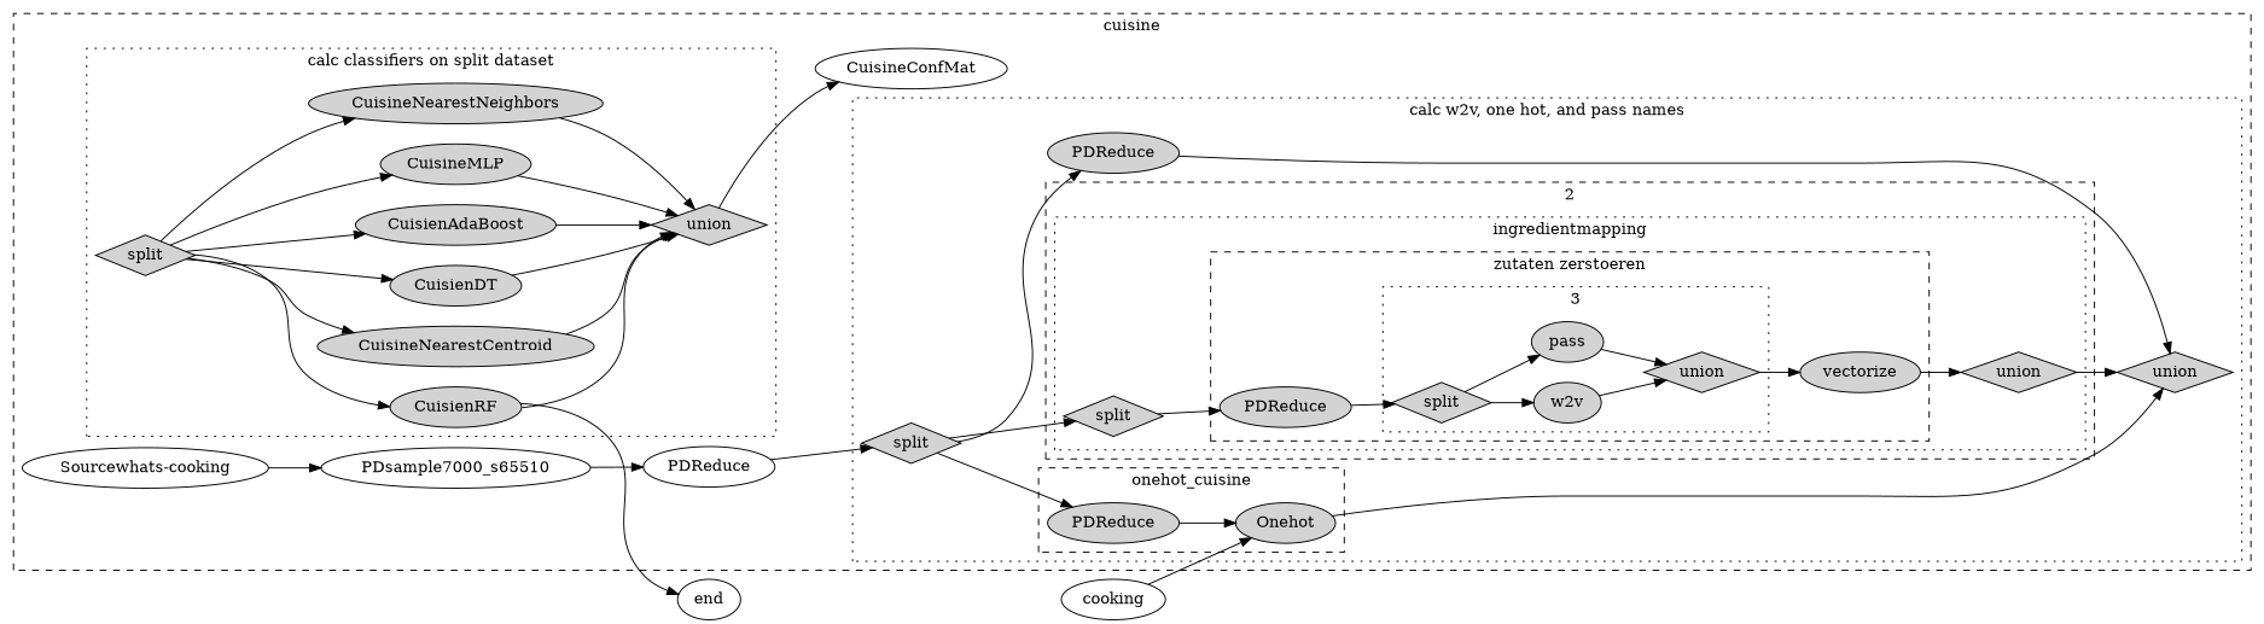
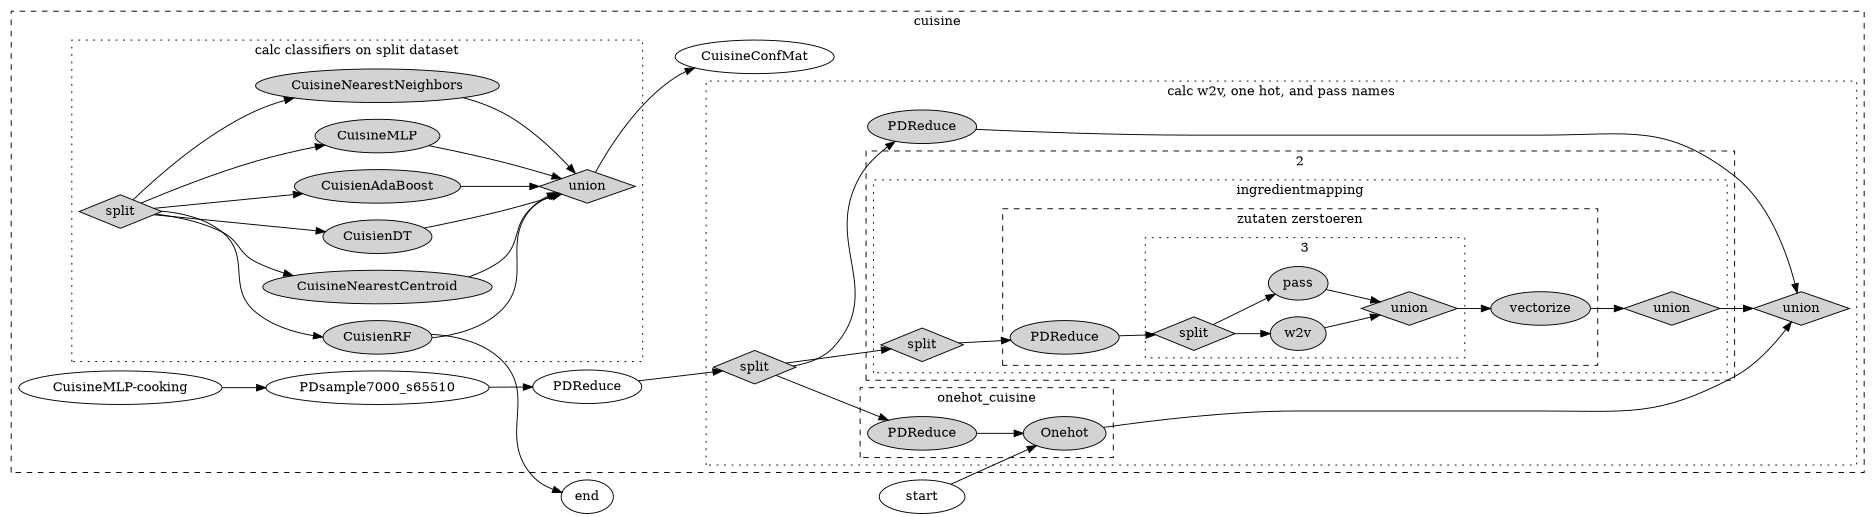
  digraph {
    rankdir=LR
    node [style=filled]
    n1 [label=split shape=diamond]
    n2 [label=w2v]
    n3 [label=pass]
    n4 [label=union shape=diamond]
    n5 [label=PDReduce]
    n6 [label=vectorize]
    n7 [label=split shape=diamond]
    n8 [label=union shape=diamond]
    n9 [label=PDReduce]
    n10 [label=Onehot]
    n11 [label=split shape=diamond]
    n12 [label=PDReduce]
    n13 [label=union shape=diamond]
    n14 [label=split shape=diamond]
    n15 [label=CuisineNearestNeighbors]
    n16 [label=CuisineNearestCentroid]
    n17 [label=CuisienDT]
    n18 [label=CuisienRF]
    n19 [label=CuisienAdaBoost]
    n20 [label=CuisineMLP]
    n21 [label=union shape=diamond]
-   n22 [label="Sourcewhats-cooking" style=""]
+   n22 [label="CuisineMLP-cooking" style=""]
    n23 [label=PDsample7000_s65510 style=""]
    n24 [label=PDReduce style=""]
    n25 [label=CuisineConfMat style=""]
    end [style=""]
-   start [label=cooking style=""]
+   start [style=""]
    subgraph cluster_1 {
      label=cuisine
      style=dashed
      n22
      n23
      n24
      n25
      subgraph cluster_2 {
        label="calc w2v, one hot, and pass names"
        style=dotted
        n11
        n12
        n13
        subgraph cluster_3 {
          label=2
          style=dashed
          subgraph cluster_4 {
            label=ingredientmapping
            style=dotted
            n7
            n8
            subgraph cluster_5 {
              label="zutaten zerstoeren"
              style=dashed
              n5
              n6
              subgraph cluster_6 {
                label=3
                style=dotted
                n1
                n2
                n3
                n4
              }
            }
          }
        }
        subgraph cluster_7 {
          label=onehot_cuisine
          style=dashed
          n9
          n10
        }
      }
      subgraph cluster_8 {
        label="calc classifiers on split dataset"
        style=dotted
        n14
        n15
        n16
        n17
        n18
        n19
        n20
        n21
      }
    }
    n1 -> n2
    n1 -> n3
    n2 -> n4
    n3 -> n4
    n4 -> n6
    n5 -> n1
    n6 -> n8
    n7 -> n5
    n8 -> n13
    n9 -> n10
    n10 -> n13
    n11 -> n7
    n11 -> n9
    n11 -> n12
    n12 -> n13
    n14 -> n15
    n14 -> n16
    n14 -> n17
    n14 -> n18
    n14 -> n19
    n14 -> n20
    n15 -> n21
    n16 -> n21
    n17 -> n21
    n18 -> n21
    n18 -> end
    n19 -> n21
    n20 -> n21
    n21 -> n25
    n22 -> n23
    n23 -> n24
    n24 -> n11
    start -> n10
  }
